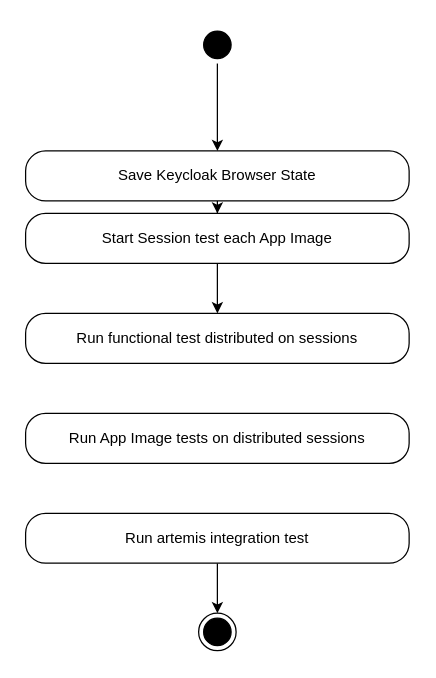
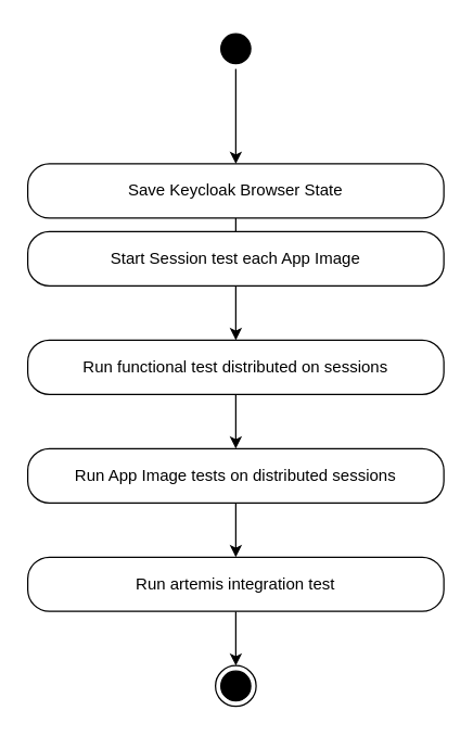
  <mxCell id="0" />
  <mxCell id="1" parent="0" />
  <mxCell id="2" style="edgeStyle=orthogonalEdgeStyle;rounded=0;orthogonalLoop=1;jettySize=auto;html=1;" edge="1" parent="1" source="3" target="5"><mxGeometry relative="1" as="geometry"><Array as="points" /></mxGeometry></mxCell>
  <mxCell id="3" value="" style="ellipse;html=1;shape=startState;fillColor=light-dark(#000000,#000000);strokeColor=light-dark(#000000,#000000);" vertex="1" parent="1"><mxGeometry x="158.5" y="20" width="30" height="30" as="geometry" /></mxCell>
- <mxCell id="4" style="edgeStyle=orthogonalEdgeStyle;rounded=0;orthogonalLoop=1;jettySize=auto;html=1;" edge="1" parent="1" source="5" target="7"><mxGeometry relative="1" as="geometry" /></mxCell>
+ <mxCell id="4" style="edgeStyle=orthogonalEdgeStyle;rounded=0;orthogonalLoop=1;jettySize=auto;html=1;endArrow=none;" edge="1" parent="1" source="5" target="7"><mxGeometry relative="1" as="geometry" /></mxCell>
  <mxCell id="5" value="Save Keycloak Browser State" style="rounded=1;whiteSpace=wrap;html=1;arcSize=40;fontColor=#000000;fillColor=default;strokeColor=light-dark(#000000,#000000);fillStyle=auto;" vertex="1" parent="1"><mxGeometry x="20" y="120" width="307" height="40" as="geometry" /></mxCell>
  <mxCell id="6" style="edgeStyle=orthogonalEdgeStyle;rounded=0;orthogonalLoop=1;jettySize=auto;html=1;" edge="1" parent="1" source="7" target="10"><mxGeometry relative="1" as="geometry" /></mxCell>
  <mxCell id="7" value="Start Session test each App Image" style="rounded=1;whiteSpace=wrap;html=1;arcSize=40;fontColor=#000000;fillColor=default;strokeColor=light-dark(#000000,#000000);fillStyle=auto;" vertex="1" parent="1"><mxGeometry x="20" y="170" width="307" height="40" as="geometry" /></mxCell>
  <mxCell id="8" value="" style="ellipse;html=1;shape=endState;fillColor=#000000;strokeColor=light-dark(#000000,#000000);" vertex="1" parent="1"><mxGeometry x="158.5" y="490" width="30" height="30" as="geometry" /></mxCell>
+ <mxCell id="9" style="edgeStyle=orthogonalEdgeStyle;rounded=0;orthogonalLoop=1;jettySize=auto;html=1;" edge="1" parent="1" source="10" target="12"><mxGeometry relative="1" as="geometry" /></mxCell>
  <mxCell id="10" value="Run functional test distributed on sessions" style="rounded=1;whiteSpace=wrap;html=1;arcSize=40;fontColor=#000000;fillColor=default;strokeColor=light-dark(#000000,#000000);fillStyle=auto;" vertex="1" parent="1"><mxGeometry x="20" y="250" width="307" height="40" as="geometry" /></mxCell>
+ <mxCell id="11" style="edgeStyle=orthogonalEdgeStyle;rounded=0;orthogonalLoop=1;jettySize=auto;html=1;" edge="1" parent="1" source="12" target="14"><mxGeometry relative="1" as="geometry" /></mxCell>
  <mxCell id="12" value="Run App Image tests on distributed sessions" style="rounded=1;whiteSpace=wrap;html=1;arcSize=40;fontColor=#000000;fillColor=default;strokeColor=light-dark(#000000,#000000);fillStyle=auto;" vertex="1" parent="1"><mxGeometry x="20" y="330" width="307" height="40" as="geometry" /></mxCell>
  <mxCell id="13" style="edgeStyle=orthogonalEdgeStyle;rounded=0;orthogonalLoop=1;jettySize=auto;html=1;" edge="1" parent="1" source="14"><mxGeometry relative="1" as="geometry"><mxPoint x="173.5" y="490" as="targetPoint" /></mxGeometry></mxCell>
  <mxCell id="14" value="Run artemis integration test" style="rounded=1;whiteSpace=wrap;html=1;arcSize=40;fontColor=#000000;fillColor=default;strokeColor=light-dark(#000000,#000000);fillStyle=auto;" vertex="1" parent="1"><mxGeometry x="20" y="410" width="307" height="40" as="geometry" /></mxCell>
